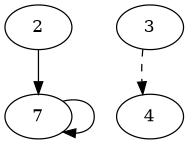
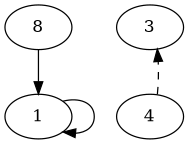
  digraph {
    edge [style=solid]
-   1 [label=7]
-   2
+   1
+   2 [label=8]
    3
    4
    1 -> 1
    2 -> 1
-   3 -> 4 [style=dashed]
+   4 -> 3 [style=dashed]
  }
